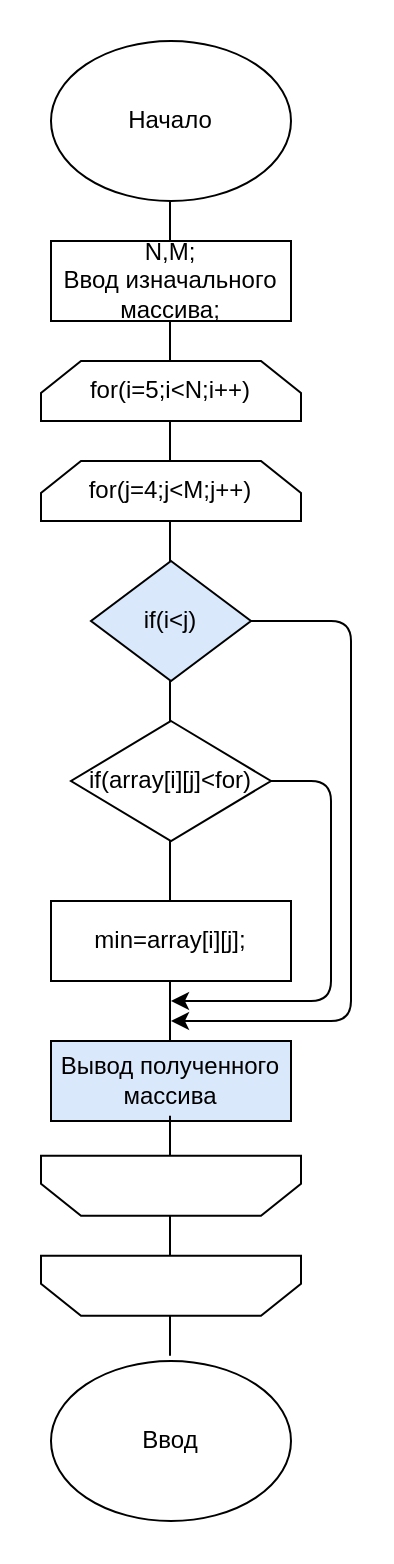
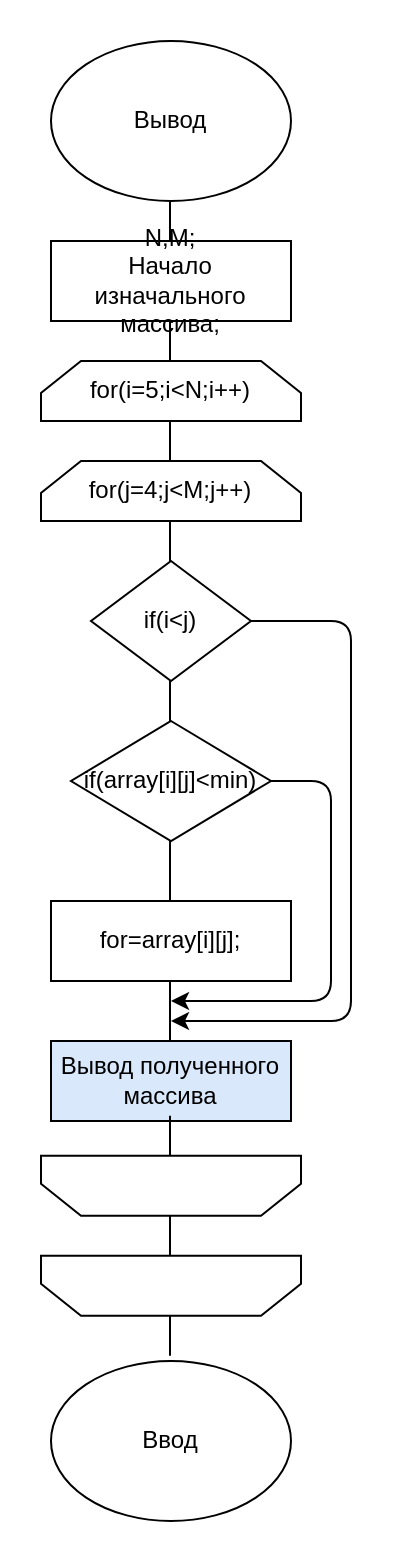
  <mxCell id="0" />
  <mxCell id="1" parent="0" />
- <mxCell id="2" value="Начало" style="ellipse;whiteSpace=wrap;html=1;" vertex="1" parent="1"><mxGeometry x="25" y="20" width="120" height="80" as="geometry" /></mxCell>
+ <mxCell id="2" value="Вывод" style="ellipse;whiteSpace=wrap;html=1;" vertex="1" parent="1"><mxGeometry x="25" y="20" width="120" height="80" as="geometry" /></mxCell>
  <mxCell id="3" value="" style="endArrow=none;html=1;" edge="1" parent="1"><mxGeometry width="50" height="50" relative="1" as="geometry"><mxPoint x="84.5" y="120" as="sourcePoint" /><mxPoint x="84.5" y="100" as="targetPoint" /></mxGeometry></mxCell>
- <mxCell id="4" value="N,M;&lt;br&gt;Ввод изначального массива;" style="rounded=0;whiteSpace=wrap;html=1;" vertex="1" parent="1"><mxGeometry x="25" y="120" width="120" height="40" as="geometry" /></mxCell>
+ <mxCell id="4" value="N,M;&lt;br&gt;Начало изначального массива;" style="rounded=0;whiteSpace=wrap;html=1;" vertex="1" parent="1"><mxGeometry x="25" y="120" width="120" height="40" as="geometry" /></mxCell>
  <mxCell id="5" value="" style="endArrow=none;html=1;" edge="1" parent="1"><mxGeometry width="50" height="50" relative="1" as="geometry"><mxPoint x="84.5" y="180" as="sourcePoint" /><mxPoint x="84.5" y="160" as="targetPoint" /></mxGeometry></mxCell>
  <mxCell id="6" value="for(i=5;i&amp;lt;N;i++)" style="shape=loopLimit;whiteSpace=wrap;html=1;" vertex="1" parent="1"><mxGeometry x="20" y="180" width="130" height="30" as="geometry" /></mxCell>
  <mxCell id="7" value="" style="endArrow=none;html=1;" edge="1" parent="1"><mxGeometry width="50" height="50" relative="1" as="geometry"><mxPoint x="84.5" y="230" as="sourcePoint" /><mxPoint x="84.5" y="210" as="targetPoint" /></mxGeometry></mxCell>
  <mxCell id="8" value="for(j=4;j&amp;lt;M;j++)" style="shape=loopLimit;whiteSpace=wrap;html=1;" vertex="1" parent="1"><mxGeometry x="20" y="230" width="130" height="30" as="geometry" /></mxCell>
  <mxCell id="9" value="" style="endArrow=none;html=1;" edge="1" parent="1"><mxGeometry width="50" height="50" relative="1" as="geometry"><mxPoint x="84.5" y="280" as="sourcePoint" /><mxPoint x="84.5" y="260" as="targetPoint" /></mxGeometry></mxCell>
- <mxCell id="10" value="if(i&amp;lt;j)" style="rhombus;whiteSpace=wrap;html=1;fillColor=#dae8fc;" vertex="1" parent="1"><mxGeometry x="45" y="280" width="80" height="60" as="geometry" /></mxCell>
+ <mxCell id="10" value="if(i&amp;lt;j)" style="rhombus;whiteSpace=wrap;html=1;" vertex="1" parent="1"><mxGeometry x="45" y="280" width="80" height="60" as="geometry" /></mxCell>
  <mxCell id="11" value="" style="endArrow=none;html=1;" edge="1" parent="1"><mxGeometry width="50" height="50" relative="1" as="geometry"><mxPoint x="84.5" y="360" as="sourcePoint" /><mxPoint x="84.5" y="340" as="targetPoint" /></mxGeometry></mxCell>
  <mxCell id="12" value="" style="endArrow=classic;html=1;" edge="1" parent="1"><mxGeometry width="50" height="50" relative="1" as="geometry"><mxPoint x="125" y="310" as="sourcePoint" /><mxPoint x="85" y="510" as="targetPoint" /><Array as="points"><mxPoint x="175" y="310" /><mxPoint x="175" y="510" /></Array></mxGeometry></mxCell>
- <mxCell id="13" value="if(array[i][j]&amp;lt;for)" style="rhombus;whiteSpace=wrap;html=1;" vertex="1" parent="1"><mxGeometry x="35" y="360" width="100" height="60" as="geometry" /></mxCell>
+ <mxCell id="13" value="if(array[i][j]&amp;lt;min)" style="rhombus;whiteSpace=wrap;html=1;" vertex="1" parent="1"><mxGeometry x="35" y="360" width="100" height="60" as="geometry" /></mxCell>
  <mxCell id="14" value="" style="endArrow=none;html=1;" edge="1" parent="1"><mxGeometry width="50" height="50" relative="1" as="geometry"><mxPoint x="84.5" y="450" as="sourcePoint" /><mxPoint x="84.5" y="420" as="targetPoint" /></mxGeometry></mxCell>
- <mxCell id="15" value="min=array[i][j];" style="rounded=0;whiteSpace=wrap;html=1;" vertex="1" parent="1"><mxGeometry x="25" y="450" width="120" height="40" as="geometry" /></mxCell>
+ <mxCell id="15" value="for=array[i][j];" style="rounded=0;whiteSpace=wrap;html=1;" vertex="1" parent="1"><mxGeometry x="25" y="450" width="120" height="40" as="geometry" /></mxCell>
  <mxCell id="16" value="" style="endArrow=none;html=1;" edge="1" parent="1"><mxGeometry width="50" height="50" relative="1" as="geometry"><mxPoint x="84.5" y="520" as="sourcePoint" /><mxPoint x="84.5" y="490" as="targetPoint" /></mxGeometry></mxCell>
  <mxCell id="17" value="Вывод полученного массива" style="rounded=0;whiteSpace=wrap;html=1;fillColor=#dae8fc;" vertex="1" parent="1"><mxGeometry x="25" y="520" width="120" height="40" as="geometry" /></mxCell>
  <mxCell id="18" value="" style="endArrow=none;html=1;" edge="1" parent="1"><mxGeometry width="50" height="50" relative="1" as="geometry"><mxPoint x="84.5" y="577.33" as="sourcePoint" /><mxPoint x="84.5" y="557.33" as="targetPoint" /></mxGeometry></mxCell>
  <mxCell id="19" value="" style="shape=loopLimit;whiteSpace=wrap;html=1;rotation=-180;" vertex="1" parent="1"><mxGeometry x="20" y="577.33" width="130" height="30" as="geometry" /></mxCell>
  <mxCell id="20" value="" style="endArrow=none;html=1;" edge="1" parent="1"><mxGeometry width="50" height="50" relative="1" as="geometry"><mxPoint x="84.5" y="627.33" as="sourcePoint" /><mxPoint x="84.5" y="607.33" as="targetPoint" /></mxGeometry></mxCell>
  <mxCell id="21" value="" style="shape=loopLimit;whiteSpace=wrap;html=1;rotation=-180;" vertex="1" parent="1"><mxGeometry x="20" y="627.33" width="130" height="30" as="geometry" /></mxCell>
  <mxCell id="22" value="" style="endArrow=none;html=1;" edge="1" parent="1"><mxGeometry width="50" height="50" relative="1" as="geometry"><mxPoint x="84.5" y="677.33" as="sourcePoint" /><mxPoint x="84.5" y="657.33" as="targetPoint" /></mxGeometry></mxCell>
  <mxCell id="23" value="Ввод" style="ellipse;whiteSpace=wrap;html=1;" vertex="1" parent="1"><mxGeometry x="25" y="680" width="120" height="80" as="geometry" /></mxCell>
  <mxCell id="24" value="" style="endArrow=classic;html=1;" edge="1" parent="1"><mxGeometry width="50" height="50" relative="1" as="geometry"><mxPoint x="135" y="390" as="sourcePoint" /><mxPoint x="85" y="500" as="targetPoint" /><Array as="points"><mxPoint x="165" y="390" /><mxPoint x="165" y="500" /></Array></mxGeometry></mxCell>
